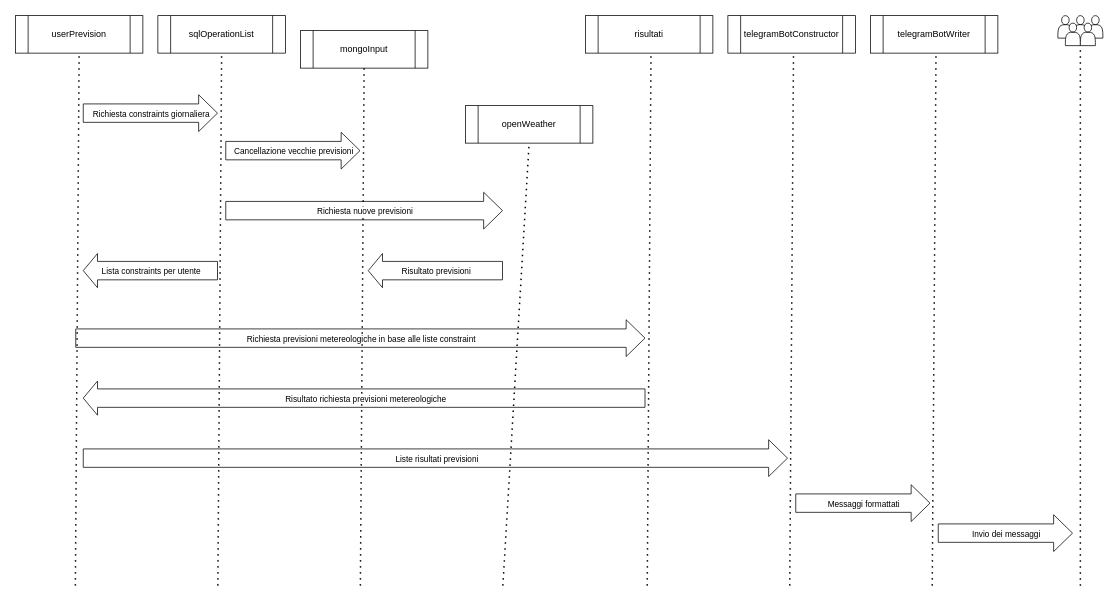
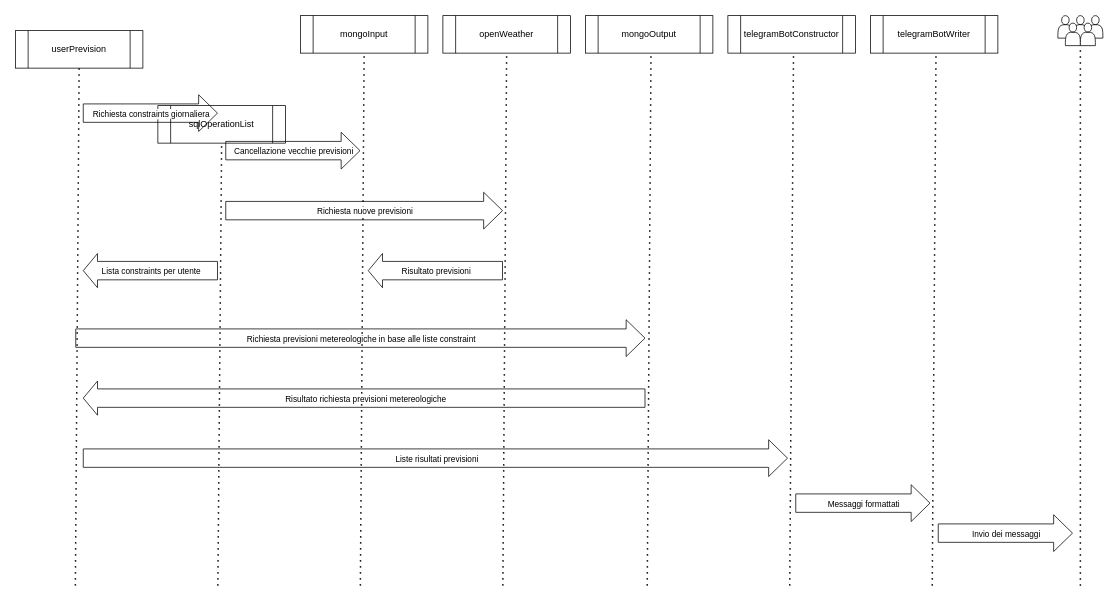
  <mxCell id="0" />
  <mxCell id="1" parent="0" />
  <mxCell id="2" value="" style="shape=actor;whiteSpace=wrap;html=1;" vertex="1" parent="1"><mxGeometry x="1410" y="20" width="20" height="30" as="geometry" /></mxCell>
  <mxCell id="3" value="" style="shape=actor;whiteSpace=wrap;html=1;" vertex="1" parent="1"><mxGeometry x="1430" y="20" width="20" height="30" as="geometry" /></mxCell>
  <mxCell id="4" value="" style="shape=actor;whiteSpace=wrap;html=1;" vertex="1" parent="1"><mxGeometry x="1450" y="20" width="20" height="30" as="geometry" /></mxCell>
- <mxCell id="5" value="userPrevision" style="shape=process;whiteSpace=wrap;html=1;backgroundOutline=1;" vertex="1" parent="1"><mxGeometry x="20" y="20" width="170" height="50" as="geometry" /></mxCell>
- <mxCell id="6" value="sqlOperationList" style="shape=process;whiteSpace=wrap;html=1;backgroundOutline=1;" vertex="1" parent="1"><mxGeometry x="210" y="20" width="170" height="50" as="geometry" /></mxCell>
- <mxCell id="7" value="mongoInput" style="shape=process;whiteSpace=wrap;html=1;backgroundOutline=1;" vertex="1" parent="1"><mxGeometry x="400" y="40" width="170" height="50" as="geometry" /></mxCell>
- <mxCell id="8" value="openWeather" style="shape=process;whiteSpace=wrap;html=1;backgroundOutline=1;" vertex="1" parent="1"><mxGeometry x="620" y="140" width="170" height="50" as="geometry" /></mxCell>
+ <mxCell id="5" value="userPrevision" style="shape=process;whiteSpace=wrap;html=1;backgroundOutline=1;" vertex="1" parent="1"><mxGeometry x="20" y="40" width="170" height="50" as="geometry" /></mxCell>
+ <mxCell id="6" value="sqlOperationList" style="shape=process;whiteSpace=wrap;html=1;backgroundOutline=1;" vertex="1" parent="1"><mxGeometry x="210" y="140" width="170" height="50" as="geometry" /></mxCell>
+ <mxCell id="7" value="mongoInput" style="shape=process;whiteSpace=wrap;html=1;backgroundOutline=1;" vertex="1" parent="1"><mxGeometry x="400" y="20" width="170" height="50" as="geometry" /></mxCell>
+ <mxCell id="8" value="openWeather" style="shape=process;whiteSpace=wrap;html=1;backgroundOutline=1;" vertex="1" parent="1"><mxGeometry x="590" y="20" width="170" height="50" as="geometry" /></mxCell>
  <mxCell id="9" value="telegramBotConstructor" style="shape=process;whiteSpace=wrap;html=1;backgroundOutline=1;" vertex="1" parent="1"><mxGeometry x="970" y="20" width="170" height="50" as="geometry" /></mxCell>
  <mxCell id="10" value="" style="endArrow=none;dashed=1;html=1;dashPattern=1 3;strokeWidth=2;rounded=0;entryX=0.5;entryY=1;entryDx=0;entryDy=0;" edge="1" parent="1" target="5"><mxGeometry width="50" height="50" relative="1" as="geometry"><mxPoint x="100" y="780" as="sourcePoint" /><mxPoint x="140" y="140" as="targetPoint" /></mxGeometry></mxCell>
  <mxCell id="11" value="" style="endArrow=none;dashed=1;html=1;dashPattern=1 3;strokeWidth=2;rounded=0;entryX=0.5;entryY=1;entryDx=0;entryDy=0;" edge="1" parent="1" target="6"><mxGeometry width="50" height="50" relative="1" as="geometry"><mxPoint x="290" y="780" as="sourcePoint" /><mxPoint x="305" y="70" as="targetPoint" /></mxGeometry></mxCell>
  <mxCell id="12" value="" style="endArrow=none;dashed=1;html=1;dashPattern=1 3;strokeWidth=2;rounded=0;entryX=0.5;entryY=1;entryDx=0;entryDy=0;" edge="1" parent="1" target="7"><mxGeometry width="50" height="50" relative="1" as="geometry"><mxPoint x="480" y="780" as="sourcePoint" /><mxPoint x="497.5" y="70" as="targetPoint" /></mxGeometry></mxCell>
  <mxCell id="13" value="" style="endArrow=none;dashed=1;html=1;dashPattern=1 3;strokeWidth=2;rounded=0;entryX=0.5;entryY=1;entryDx=0;entryDy=0;" edge="1" parent="1" target="8"><mxGeometry width="50" height="50" relative="1" as="geometry"><mxPoint x="670" y="780" as="sourcePoint" /><mxPoint x="687.5" y="70" as="targetPoint" /></mxGeometry></mxCell>
  <mxCell id="14" value="" style="endArrow=none;dashed=1;html=1;dashPattern=1 3;strokeWidth=2;rounded=0;entryX=0.5;entryY=1;entryDx=0;entryDy=0;" edge="1" parent="1"><mxGeometry width="50" height="50" relative="1" as="geometry"><mxPoint x="1052.5" y="780" as="sourcePoint" /><mxPoint x="1057.5" y="70" as="targetPoint" /></mxGeometry></mxCell>
  <mxCell id="15" value="telegramBotWriter" style="shape=process;whiteSpace=wrap;html=1;backgroundOutline=1;" vertex="1" parent="1"><mxGeometry x="1160" y="20" width="170" height="50" as="geometry" /></mxCell>
  <mxCell id="16" value="" style="endArrow=none;dashed=1;html=1;dashPattern=1 3;strokeWidth=2;rounded=0;entryX=0.5;entryY=1;entryDx=0;entryDy=0;" edge="1" parent="1"><mxGeometry width="50" height="50" relative="1" as="geometry"><mxPoint x="1242.5" y="780" as="sourcePoint" /><mxPoint x="1247.5" y="70" as="targetPoint" /></mxGeometry></mxCell>
  <mxCell id="17" value="" style="shape=actor;whiteSpace=wrap;html=1;" vertex="1" parent="1"><mxGeometry x="1420" y="30" width="20" height="30" as="geometry" /></mxCell>
  <mxCell id="18" value="" style="shape=actor;whiteSpace=wrap;html=1;" vertex="1" parent="1"><mxGeometry x="1440" y="30" width="20" height="30" as="geometry" /></mxCell>
  <mxCell id="19" value="" style="endArrow=none;dashed=1;html=1;dashPattern=1 3;strokeWidth=2;rounded=0;entryX=0.5;entryY=1;entryDx=0;entryDy=0;" edge="1" parent="1"><mxGeometry width="50" height="50" relative="1" as="geometry"><mxPoint x="1440" y="780" as="sourcePoint" /><mxPoint x="1440" y="60" as="targetPoint" /></mxGeometry></mxCell>
  <mxCell id="20" value="" style="shape=flexArrow;endArrow=classic;html=1;rounded=0;endWidth=23.429;endSize=8.046;width=24.571;" edge="1" parent="1"><mxGeometry width="50" height="50" relative="1" as="geometry"><mxPoint x="110" y="150" as="sourcePoint" /><mxPoint x="290" y="150" as="targetPoint" /></mxGeometry></mxCell>
  <mxCell id="21" value="Text" style="edgeLabel;html=1;align=center;verticalAlign=middle;resizable=0;points=[];" vertex="1" connectable="0" parent="20"><mxGeometry x="0.071" y="-1" relative="1" as="geometry"><mxPoint x="-7" as="offset" /></mxGeometry></mxCell>
  <mxCell id="22" value="Richiesta constraints giornaliera" style="edgeLabel;html=1;align=center;verticalAlign=middle;resizable=0;points=[];" vertex="1" connectable="0" parent="20"><mxGeometry x="0.002" relative="1" as="geometry"><mxPoint as="offset" /></mxGeometry></mxCell>
  <mxCell id="23" value="" style="shape=flexArrow;endArrow=classic;html=1;rounded=0;endWidth=23.429;endSize=8.046;width=24.571;" edge="1" parent="1"><mxGeometry width="50" height="50" relative="1" as="geometry"><mxPoint x="300" y="200" as="sourcePoint" /><mxPoint x="480" y="200" as="targetPoint" /></mxGeometry></mxCell>
  <mxCell id="24" value="Text" style="edgeLabel;html=1;align=center;verticalAlign=middle;resizable=0;points=[];" vertex="1" connectable="0" parent="23"><mxGeometry x="0.071" y="-1" relative="1" as="geometry"><mxPoint x="-7" as="offset" /></mxGeometry></mxCell>
  <mxCell id="25" value="Cancellazione vecchie previsioni" style="edgeLabel;html=1;align=center;verticalAlign=middle;resizable=0;points=[];" vertex="1" connectable="0" parent="23"><mxGeometry x="0.002" relative="1" as="geometry"><mxPoint as="offset" /></mxGeometry></mxCell>
  <mxCell id="26" value="" style="shape=flexArrow;endArrow=classic;html=1;rounded=0;endWidth=23.429;endSize=8.046;width=24.571;" edge="1" parent="1"><mxGeometry width="50" height="50" relative="1" as="geometry"><mxPoint x="300" y="280" as="sourcePoint" /><mxPoint x="670" y="280" as="targetPoint" /></mxGeometry></mxCell>
  <mxCell id="27" value="Text" style="edgeLabel;html=1;align=center;verticalAlign=middle;resizable=0;points=[];" vertex="1" connectable="0" parent="26"><mxGeometry x="0.071" y="-1" relative="1" as="geometry"><mxPoint x="-7" as="offset" /></mxGeometry></mxCell>
  <mxCell id="28" value="Richiesta nuove previsioni" style="edgeLabel;html=1;align=center;verticalAlign=middle;resizable=0;points=[];" vertex="1" connectable="0" parent="26"><mxGeometry x="0.002" relative="1" as="geometry"><mxPoint as="offset" /></mxGeometry></mxCell>
  <mxCell id="29" value="" style="shape=flexArrow;endArrow=none;html=1;rounded=0;endWidth=23.429;endSize=8.046;width=24.571;endFill=0;startArrow=block;" edge="1" parent="1"><mxGeometry width="50" height="50" relative="1" as="geometry"><mxPoint x="490" y="360" as="sourcePoint" /><mxPoint x="670" y="360" as="targetPoint" /></mxGeometry></mxCell>
  <mxCell id="30" value="Text" style="edgeLabel;html=1;align=center;verticalAlign=middle;resizable=0;points=[];" vertex="1" connectable="0" parent="29"><mxGeometry x="0.071" y="-1" relative="1" as="geometry"><mxPoint x="-7" as="offset" /></mxGeometry></mxCell>
  <mxCell id="31" value="Risultato previsioni" style="edgeLabel;html=1;align=center;verticalAlign=middle;resizable=0;points=[];" vertex="1" connectable="0" parent="29"><mxGeometry x="0.002" relative="1" as="geometry"><mxPoint as="offset" /></mxGeometry></mxCell>
- <mxCell id="32" value="risultati" style="shape=process;whiteSpace=wrap;html=1;backgroundOutline=1;" vertex="1" parent="1"><mxGeometry x="780" y="20" width="170" height="50" as="geometry" /></mxCell>
+ <mxCell id="32" value="mongoOutput" style="shape=process;whiteSpace=wrap;html=1;backgroundOutline=1;" vertex="1" parent="1"><mxGeometry x="780" y="20" width="170" height="50" as="geometry" /></mxCell>
  <mxCell id="33" value="" style="endArrow=none;dashed=1;html=1;dashPattern=1 3;strokeWidth=2;rounded=0;entryX=0.5;entryY=1;entryDx=0;entryDy=0;" edge="1" parent="1"><mxGeometry width="50" height="50" relative="1" as="geometry"><mxPoint x="862.5" y="780" as="sourcePoint" /><mxPoint x="867.5" y="70" as="targetPoint" /></mxGeometry></mxCell>
  <mxCell id="34" value="" style="shape=flexArrow;endArrow=none;html=1;rounded=0;endWidth=23.429;endSize=8.046;width=24.571;startArrow=block;endFill=0;" edge="1" parent="1"><mxGeometry width="50" height="50" relative="1" as="geometry"><mxPoint x="110" y="360" as="sourcePoint" /><mxPoint x="290" y="360" as="targetPoint" /></mxGeometry></mxCell>
  <mxCell id="35" value="Text" style="edgeLabel;html=1;align=center;verticalAlign=middle;resizable=0;points=[];" vertex="1" connectable="0" parent="34"><mxGeometry x="0.071" y="-1" relative="1" as="geometry"><mxPoint x="-7" as="offset" /></mxGeometry></mxCell>
  <mxCell id="36" value="Lista constraints per utente" style="edgeLabel;html=1;align=center;verticalAlign=middle;resizable=0;points=[];" vertex="1" connectable="0" parent="34"><mxGeometry x="0.002" relative="1" as="geometry"><mxPoint as="offset" /></mxGeometry></mxCell>
  <mxCell id="37" value="" style="shape=flexArrow;endArrow=classic;html=1;rounded=0;endWidth=23.429;endSize=8.046;width=24.571;" edge="1" parent="1"><mxGeometry width="50" height="50" relative="1" as="geometry"><mxPoint x="100" y="450" as="sourcePoint" /><mxPoint x="860" y="450" as="targetPoint" /></mxGeometry></mxCell>
  <mxCell id="38" value="Text" style="edgeLabel;html=1;align=center;verticalAlign=middle;resizable=0;points=[];" vertex="1" connectable="0" parent="37"><mxGeometry x="0.071" y="-1" relative="1" as="geometry"><mxPoint x="-7" as="offset" /></mxGeometry></mxCell>
  <mxCell id="39" value="Richiesta previsioni metereologiche in base alle liste constraint" style="edgeLabel;html=1;align=center;verticalAlign=middle;resizable=0;points=[];" vertex="1" connectable="0" parent="37"><mxGeometry x="0.002" relative="1" as="geometry"><mxPoint as="offset" /></mxGeometry></mxCell>
  <mxCell id="40" value="" style="shape=flexArrow;endArrow=none;html=1;rounded=0;endWidth=23.429;endSize=8.046;width=24.571;startArrow=block;startFill=0;endFill=0;" edge="1" parent="1"><mxGeometry width="50" height="50" relative="1" as="geometry"><mxPoint x="110" y="530" as="sourcePoint" /><mxPoint x="860" y="530" as="targetPoint" /></mxGeometry></mxCell>
  <mxCell id="41" value="Text" style="edgeLabel;html=1;align=center;verticalAlign=middle;resizable=0;points=[];" vertex="1" connectable="0" parent="40"><mxGeometry x="0.071" y="-1" relative="1" as="geometry"><mxPoint x="-7" as="offset" /></mxGeometry></mxCell>
  <mxCell id="42" value="Risultato richiesta previsioni metereologiche" style="edgeLabel;html=1;align=center;verticalAlign=middle;resizable=0;points=[];" vertex="1" connectable="0" parent="40"><mxGeometry x="0.002" relative="1" as="geometry"><mxPoint as="offset" /></mxGeometry></mxCell>
  <mxCell id="43" value="" style="shape=flexArrow;endArrow=classic;html=1;rounded=0;endWidth=23.429;endSize=8.046;width=24.571;" edge="1" parent="1"><mxGeometry width="50" height="50" relative="1" as="geometry"><mxPoint x="1060" y="670" as="sourcePoint" /><mxPoint x="1240" y="670" as="targetPoint" /></mxGeometry></mxCell>
  <mxCell id="44" value="Text" style="edgeLabel;html=1;align=center;verticalAlign=middle;resizable=0;points=[];" vertex="1" connectable="0" parent="43"><mxGeometry x="0.071" y="-1" relative="1" as="geometry"><mxPoint x="-7" as="offset" /></mxGeometry></mxCell>
  <mxCell id="45" value="Messaggi formattati" style="edgeLabel;html=1;align=center;verticalAlign=middle;resizable=0;points=[];" vertex="1" connectable="0" parent="43"><mxGeometry x="0.002" relative="1" as="geometry"><mxPoint as="offset" /></mxGeometry></mxCell>
  <mxCell id="46" value="" style="shape=flexArrow;endArrow=classic;html=1;rounded=0;endWidth=23.429;endSize=8.046;width=24.571;" edge="1" parent="1"><mxGeometry width="50" height="50" relative="1" as="geometry"><mxPoint x="1250" y="710" as="sourcePoint" /><mxPoint x="1430" y="710" as="targetPoint" /></mxGeometry></mxCell>
  <mxCell id="47" value="Text" style="edgeLabel;html=1;align=center;verticalAlign=middle;resizable=0;points=[];" vertex="1" connectable="0" parent="46"><mxGeometry x="0.071" y="-1" relative="1" as="geometry"><mxPoint x="-7" as="offset" /></mxGeometry></mxCell>
  <mxCell id="48" value="Invio dei messaggi" style="edgeLabel;html=1;align=center;verticalAlign=middle;resizable=0;points=[];" vertex="1" connectable="0" parent="46"><mxGeometry x="0.002" relative="1" as="geometry"><mxPoint as="offset" /></mxGeometry></mxCell>
  <mxCell id="49" value="" style="shape=flexArrow;endArrow=classic;html=1;rounded=0;endWidth=23.429;endSize=8.046;width=24.571;" edge="1" parent="1"><mxGeometry width="50" height="50" relative="1" as="geometry"><mxPoint x="110" y="610" as="sourcePoint" /><mxPoint x="1050" y="610" as="targetPoint" /></mxGeometry></mxCell>
  <mxCell id="50" value="Text" style="edgeLabel;html=1;align=center;verticalAlign=middle;resizable=0;points=[];" vertex="1" connectable="0" parent="49"><mxGeometry x="0.071" y="-1" relative="1" as="geometry"><mxPoint x="-7" as="offset" /></mxGeometry></mxCell>
  <mxCell id="51" value="Liste risultati previsioni" style="edgeLabel;html=1;align=center;verticalAlign=middle;resizable=0;points=[];" vertex="1" connectable="0" parent="49"><mxGeometry x="0.002" relative="1" as="geometry"><mxPoint as="offset" /></mxGeometry></mxCell>
